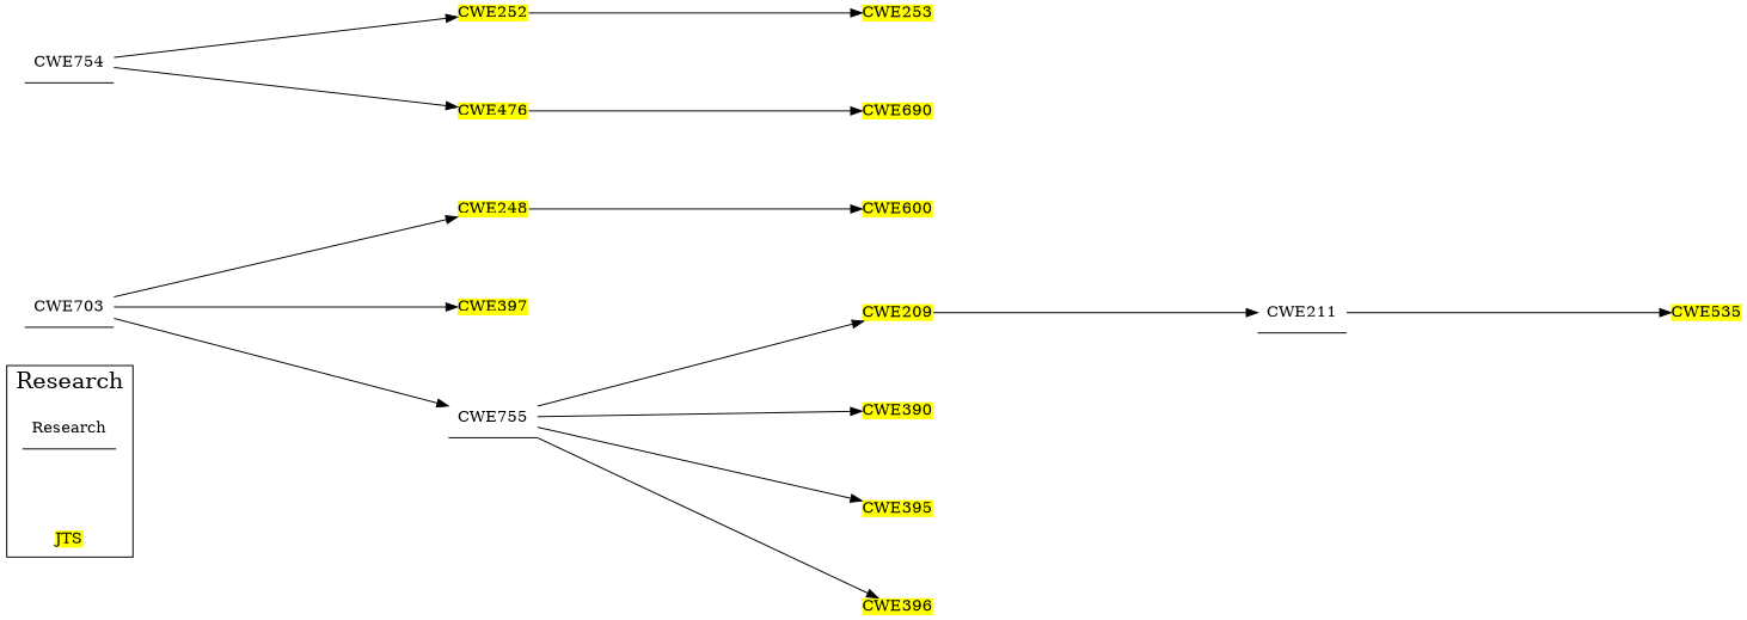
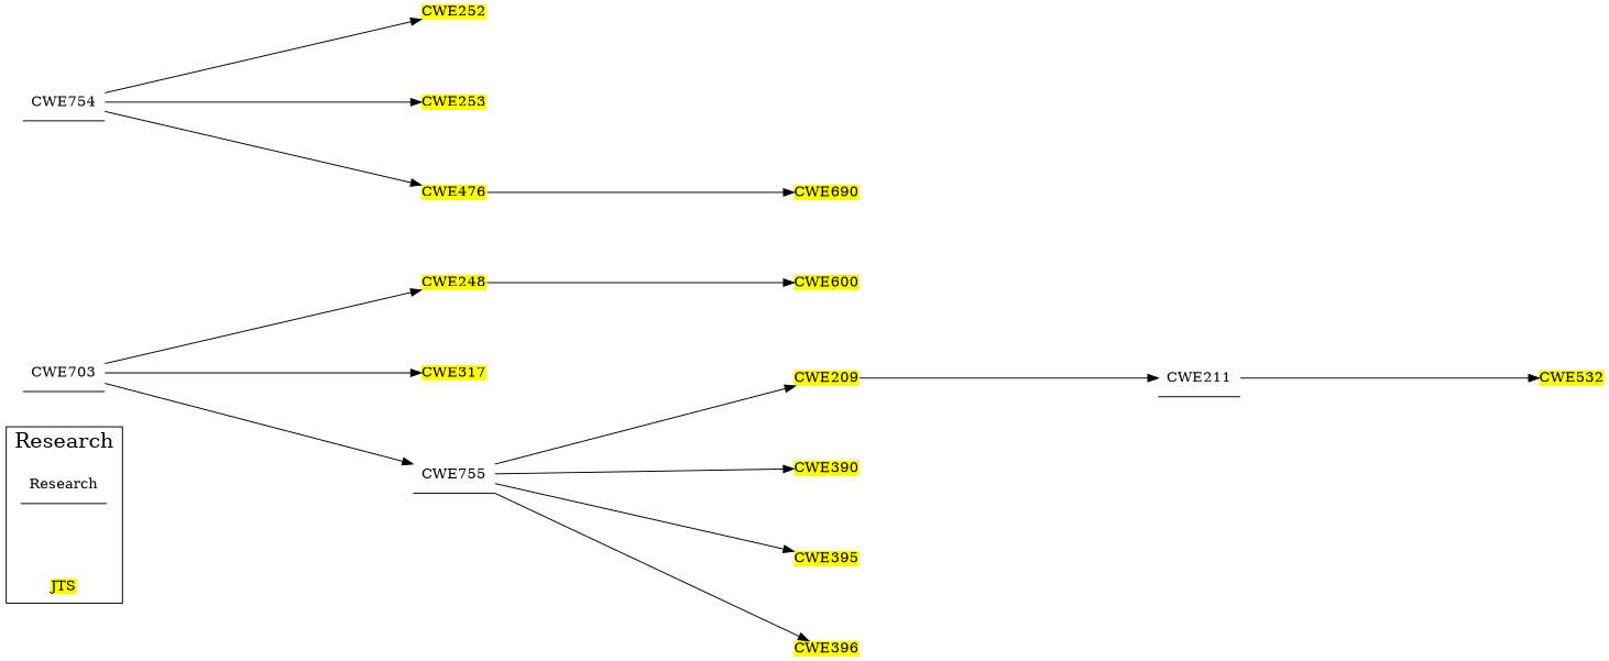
  digraph {
    nodesep=1
    rankdir=LR
    ranksep=4
    splines=true
    node [color=black fillcolor=yellow shape=plain style=filled]
    n1 [fillcolor=white label=Research shape=underline]
    n2 [label=JTS]
    n3 [fillcolor=white label=CWE703 shape=underline]
    n4 [label=CWE248]
-   n5 [label=CWE397]
+   n5 [label=CWE317]
    n6 [fillcolor=white label=CWE755 shape=underline]
    n7 [label=CWE600]
    n8 [label=CWE209]
    n9 [label=CWE390]
    n10 [label=CWE395]
    n11 [label=CWE396]
    n12 [fillcolor=white label=CWE754 shape=underline]
    n13 [label=CWE252]
    n14 [label=CWE253]
    n15 [label=CWE476]
    n16 [fillcolor=white label=CWE211 shape=underline]
    n17 [label=CWE690]
-   n18 [label=CWE535]
+   n18 [label=CWE532]
    subgraph cluster_1 {
      fontsize=20
      label=Research
      n1
      n2
    }
    n3 -> n4
    n3 -> n5
    n3 -> n6
    n4 -> n7
    n6 -> n8
    n6 -> n9
    n6 -> n10
    n6 -> n11
    n8 -> n16
    n12 -> n13
-   n13 -> n14
+   n12 -> n14
    n12 -> n15
    n15 -> n17
    n16 -> n18
  }
